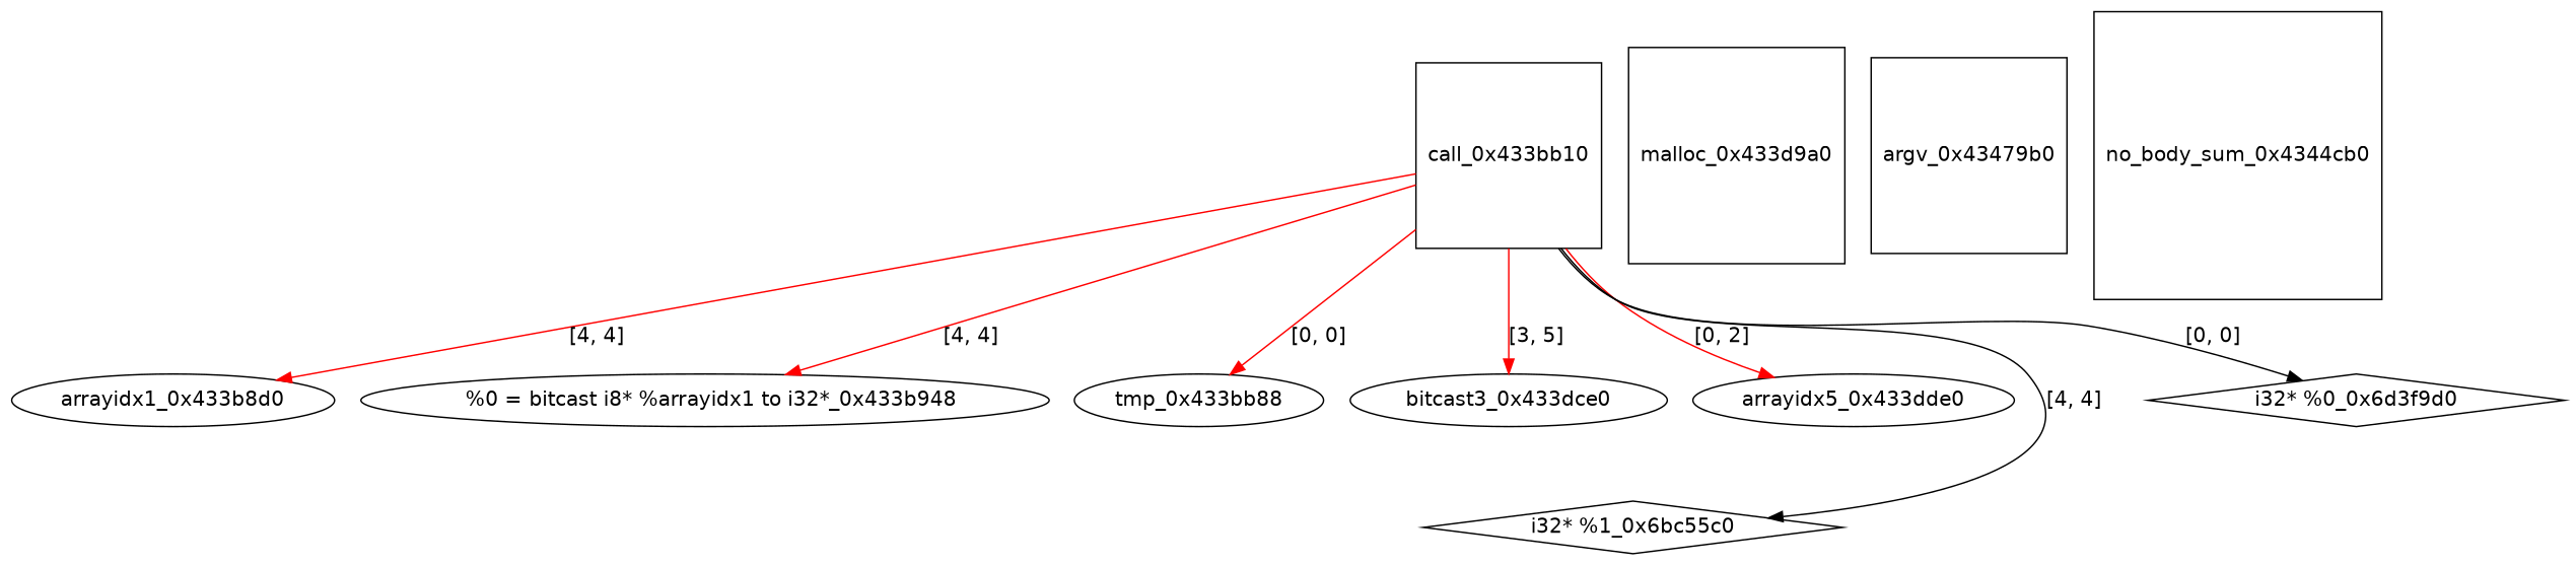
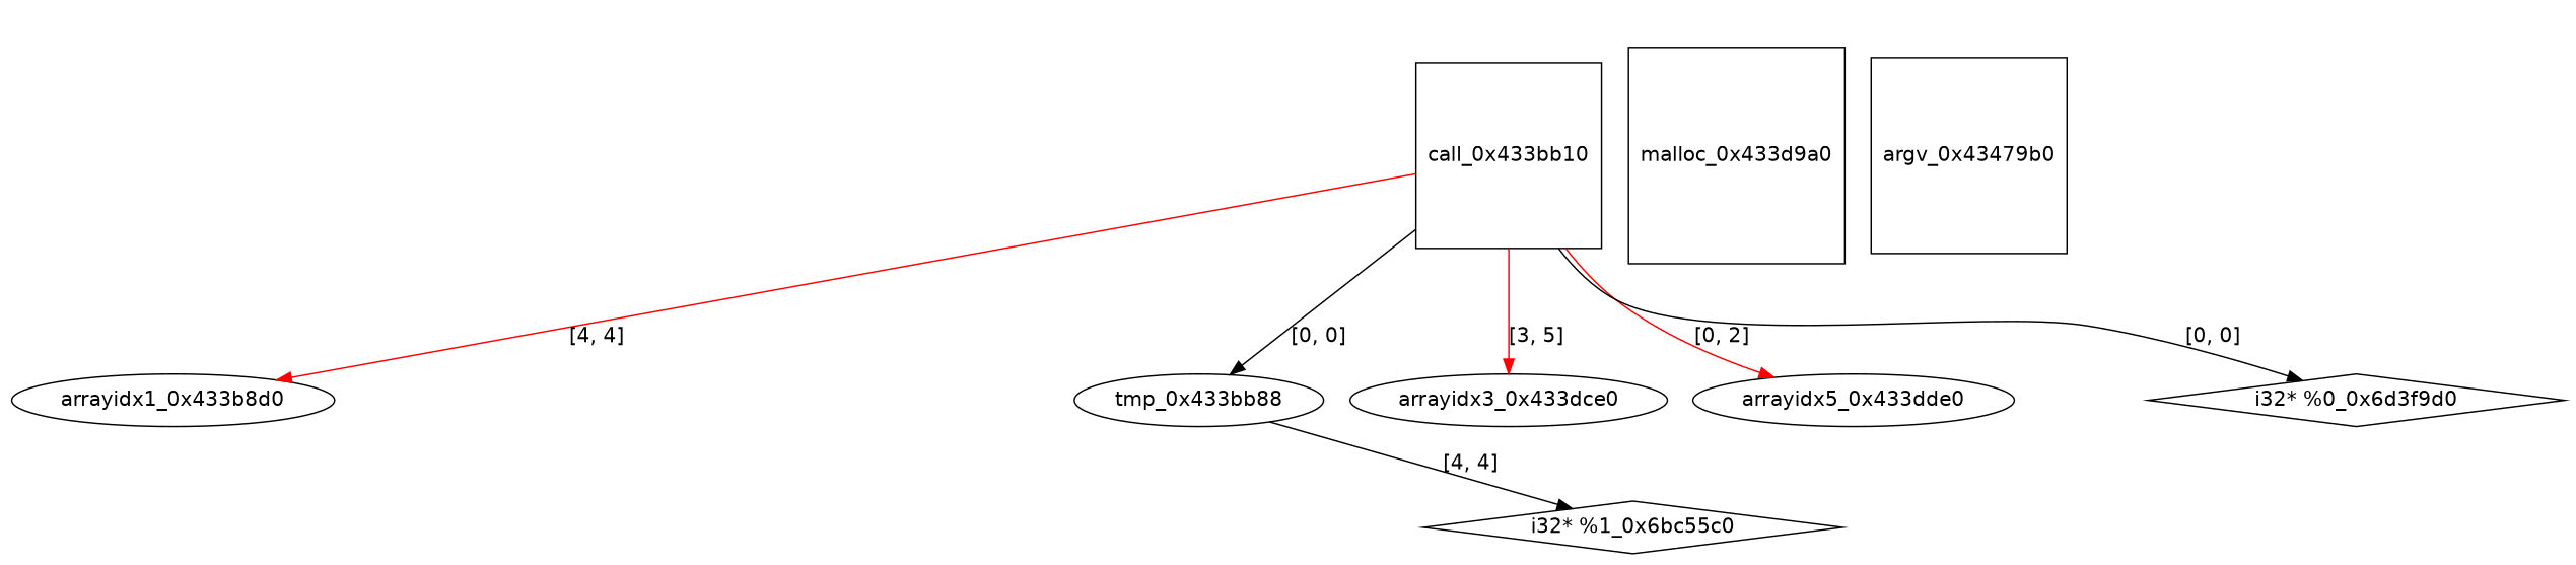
  digraph {
    fontname="DejaVu Sans"
    node [fontname="DejaVu Sans" shape=ellipse]
    edge [color=red fontname="DejaVu Sans"]
    call_0x433bb10 [shape=square]
    arrayidx1_0x433b8d0
-   "  %0 = bitcast i8* %arrayidx1 to i32*_0x433b948"
    tmp_0x433bb88
-   arrayidx3_0x433dce0 [label=bitcast3_0x433dce0]
+   arrayidx3_0x433dce0
    arrayidx5_0x433dde0
    "i32* %1_0x6bc55c0" [shape=diamond]
    "i32* %0_0x6d3f9d0" [shape=diamond]
    malloc_0x433d9a0 [shape=square]
    n10 [label=argv_0x43479b0 shape=square]
-   no_body_sum_0x4344cb0 [shape=square]
    call_0x433bb10 -> arrayidx1_0x433b8d0 [label="[4, 4]"]
-   call_0x433bb10 -> "  %0 = bitcast i8* %arrayidx1 to i32*_0x433b948" [label="[4, 4]"]
-   call_0x433bb10 -> tmp_0x433bb88 [label="[0, 0]"]
+   call_0x433bb10 -> tmp_0x433bb88 [color=black label="[0, 0]"]
    call_0x433bb10 -> arrayidx3_0x433dce0 [label="[3, 5]"]
    call_0x433bb10 -> arrayidx5_0x433dde0 [label="[0, 2]"]
-   call_0x433bb10 -> "i32* %1_0x6bc55c0" [label="[4, 4]" color=""]
+   tmp_0x433bb88 -> "i32* %1_0x6bc55c0" [label="[4, 4]" color=""]
    call_0x433bb10 -> "i32* %0_0x6d3f9d0" [label="[0, 0]" color=""]
  }
